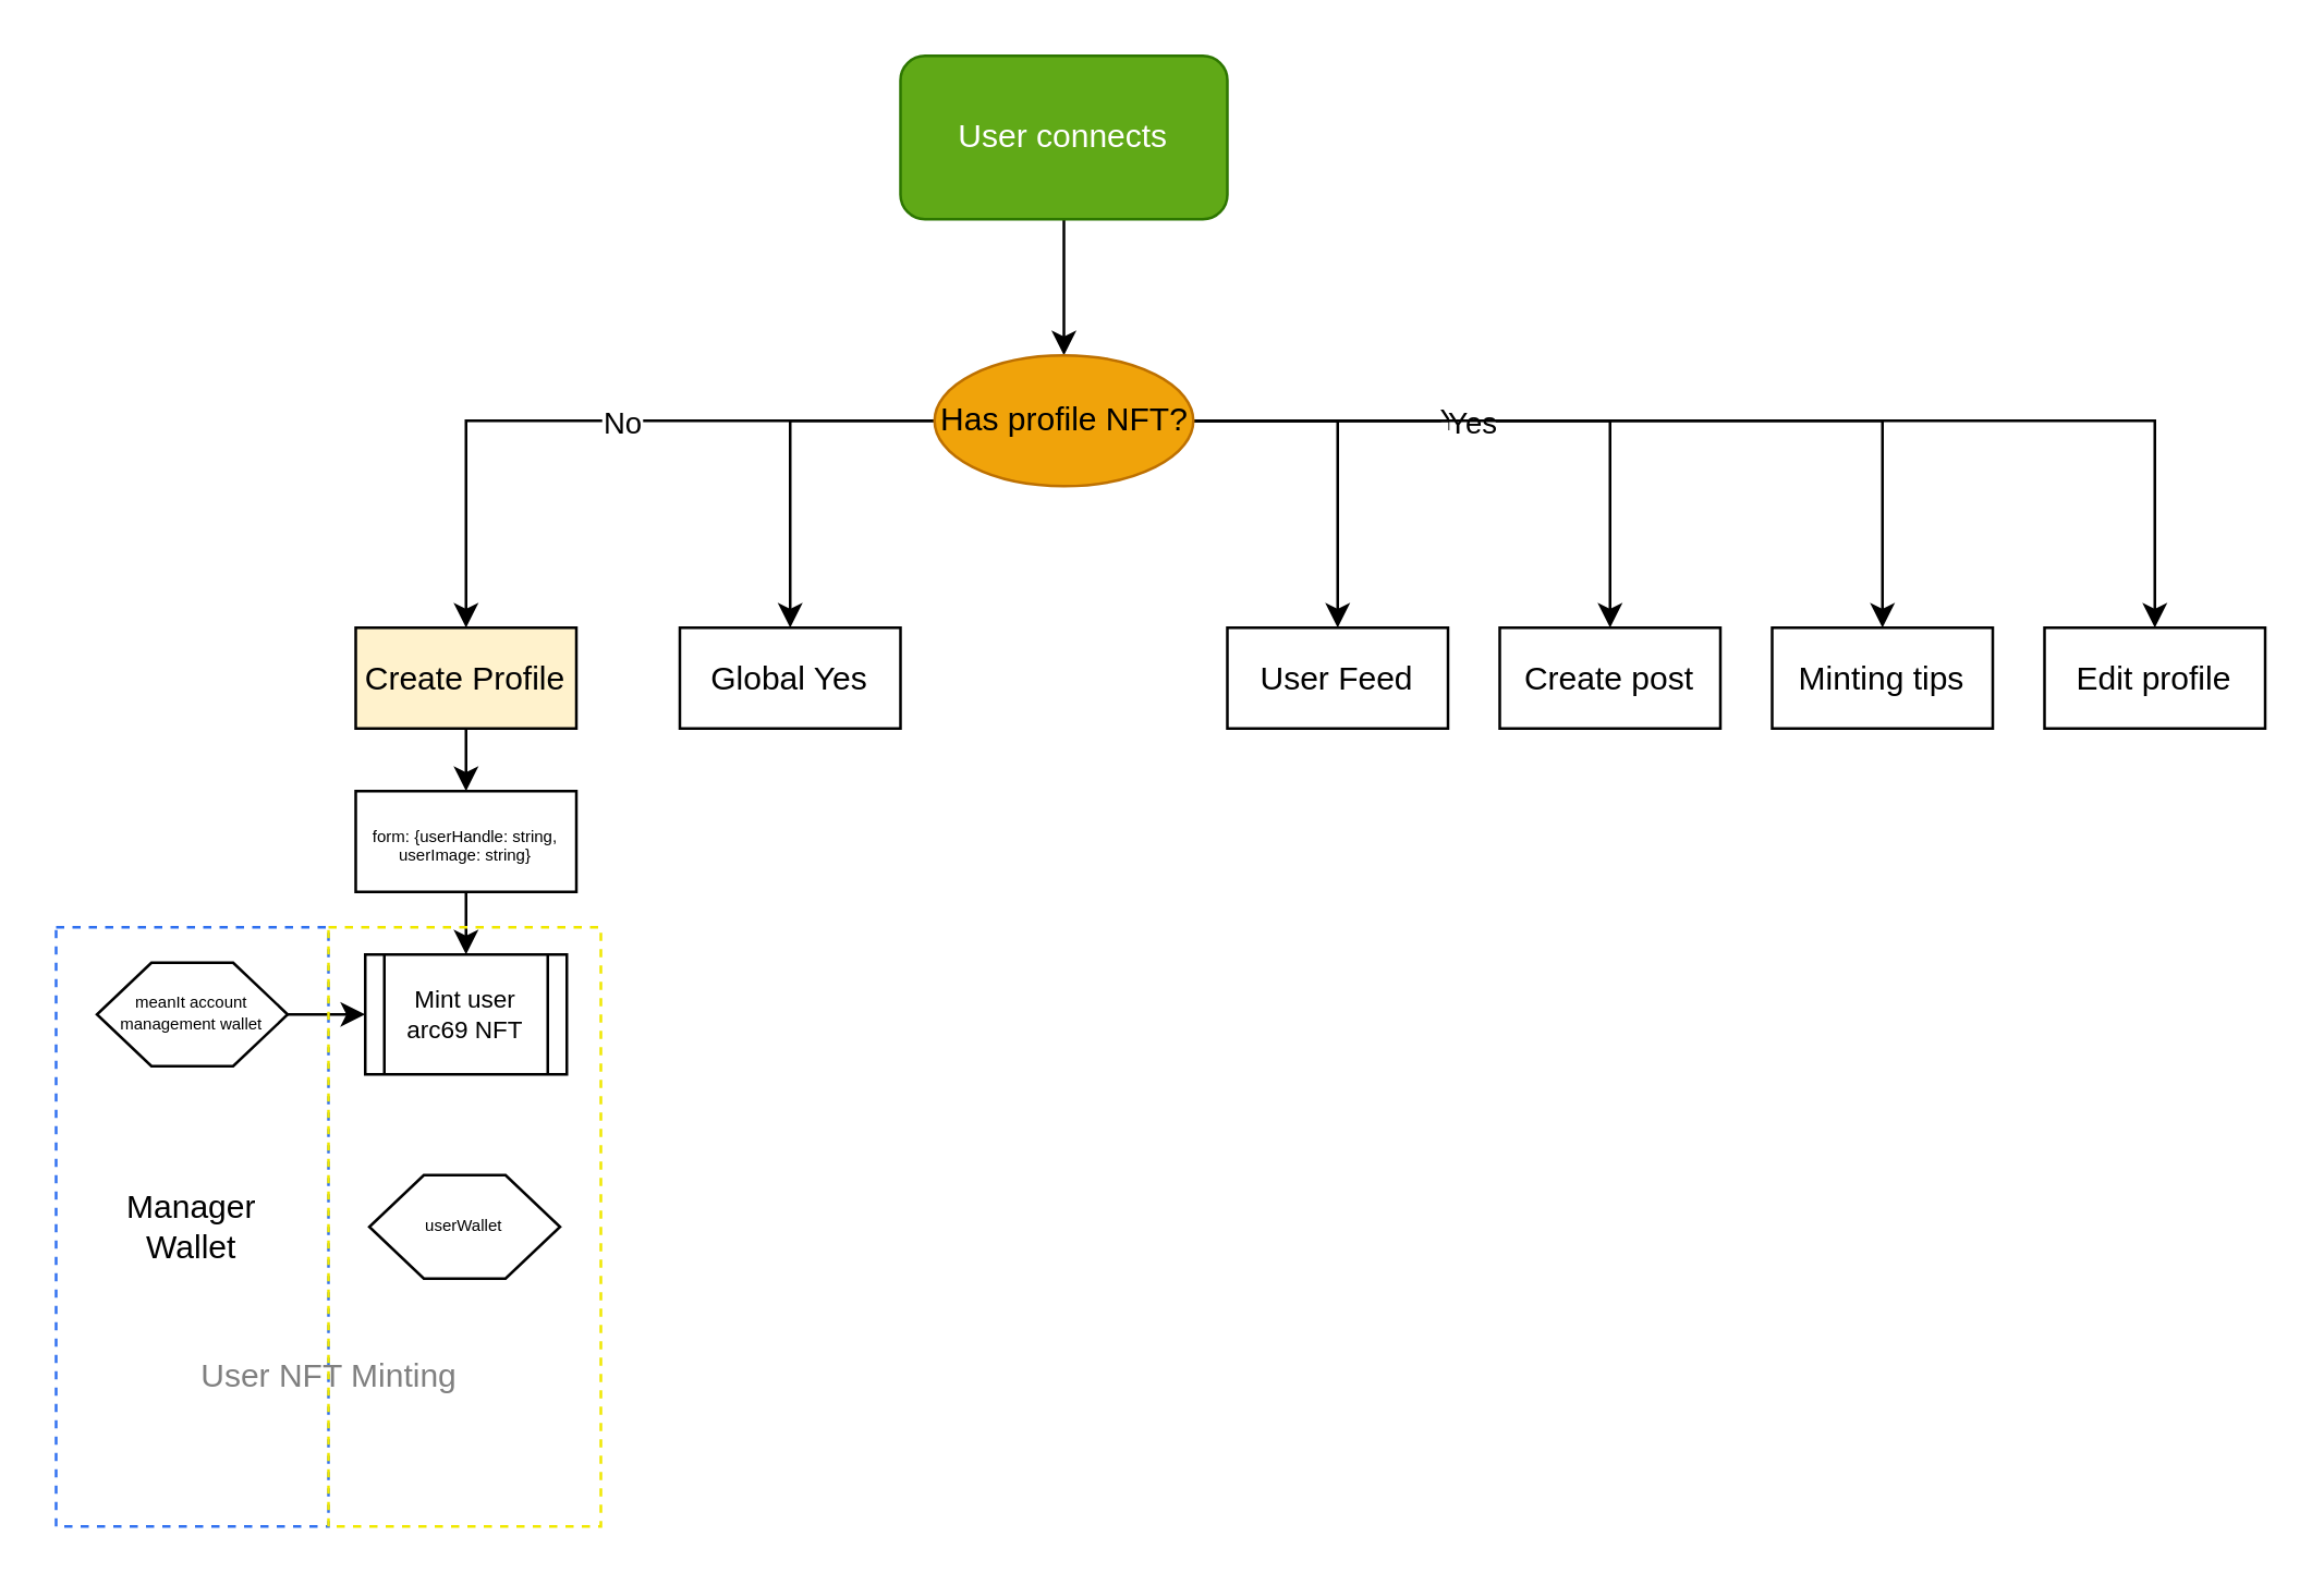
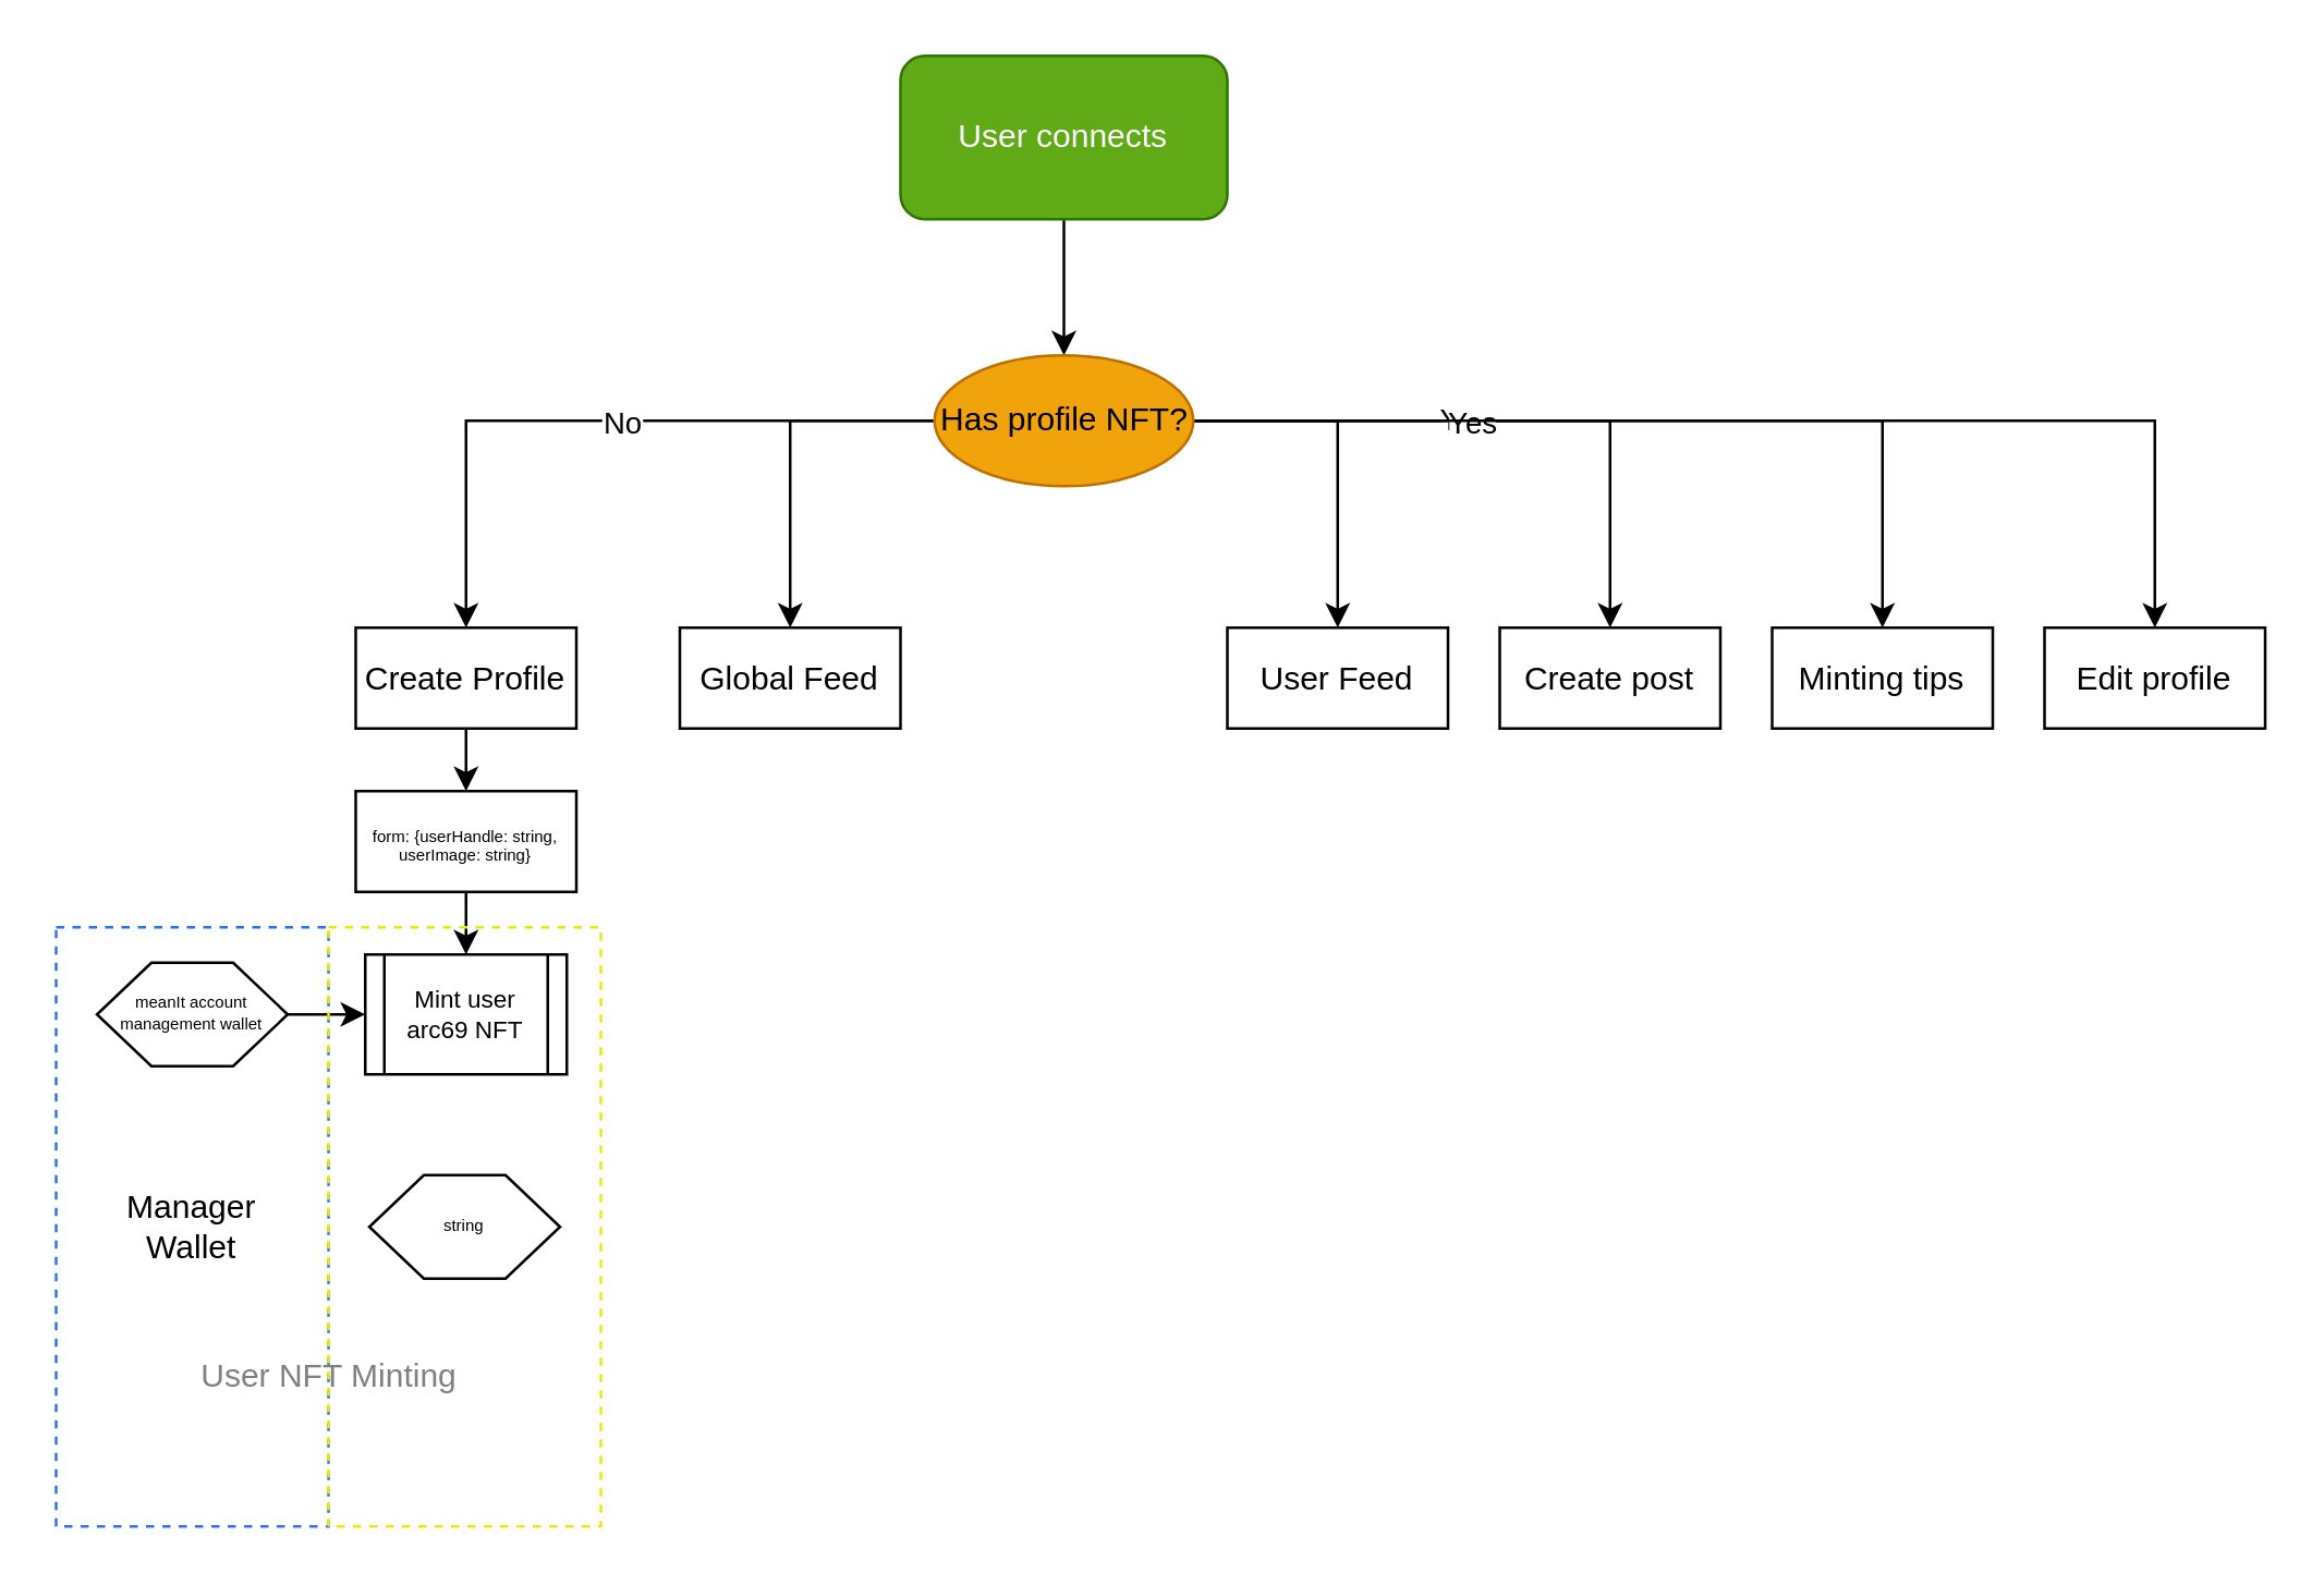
  <mxCell id="0" />
  <mxCell id="1" parent="0" />
  <mxCell id="2" style="edgeStyle=orthogonalEdgeStyle;rounded=0;orthogonalLoop=1;jettySize=auto;html=1;entryX=0.5;entryY=0;entryDx=0;entryDy=0;" edge="1" parent="1" source="3" target="14"><mxGeometry relative="1" as="geometry" /></mxCell>
  <mxCell id="3" value="User connects" style="rounded=1;whiteSpace=wrap;html=1;fillColor=#60a917;fontColor=#ffffff;strokeColor=#2D7600;" vertex="1" parent="1"><mxGeometry x="330" y="20" width="120" height="60" as="geometry" /></mxCell>
  <mxCell id="4" style="edgeStyle=orthogonalEdgeStyle;rounded=0;orthogonalLoop=1;jettySize=auto;html=1;entryX=0.5;entryY=0;entryDx=0;entryDy=0;" edge="1" parent="1" source="14" target="15"><mxGeometry relative="1" as="geometry" /></mxCell>
  <mxCell id="5" style="edgeStyle=orthogonalEdgeStyle;rounded=0;orthogonalLoop=1;jettySize=auto;html=1;entryX=0.5;entryY=0;entryDx=0;entryDy=0;" edge="1" parent="1" source="14" target="16"><mxGeometry relative="1" as="geometry" /></mxCell>
  <mxCell id="6" value="Yes" style="edgeLabel;html=1;align=center;verticalAlign=middle;resizable=0;points=[];" vertex="1" connectable="0" parent="5"><mxGeometry x="-0.134" y="1" relative="1" as="geometry"><mxPoint as="offset" /></mxGeometry></mxCell>
  <mxCell id="7" style="edgeStyle=orthogonalEdgeStyle;rounded=0;orthogonalLoop=1;jettySize=auto;html=1;entryX=0.5;entryY=0;entryDx=0;entryDy=0;" edge="1" parent="1" source="14" target="17"><mxGeometry relative="1" as="geometry" /></mxCell>
  <mxCell id="8" value="Yes" style="edgeLabel;html=1;align=center;verticalAlign=middle;resizable=0;points=[];" vertex="1" connectable="0" parent="7"><mxGeometry x="-0.379" relative="1" as="geometry"><mxPoint as="offset" /></mxGeometry></mxCell>
  <mxCell id="9" value="&lt;br&gt;" style="edgeLabel;html=1;align=center;verticalAlign=middle;resizable=0;points=[];" vertex="1" connectable="0" parent="7"><mxGeometry x="-0.488" y="2" relative="1" as="geometry"><mxPoint as="offset" /></mxGeometry></mxCell>
  <mxCell id="10" style="edgeStyle=orthogonalEdgeStyle;rounded=0;orthogonalLoop=1;jettySize=auto;html=1;entryX=0.5;entryY=0;entryDx=0;entryDy=0;" edge="1" parent="1" source="14" target="18"><mxGeometry relative="1" as="geometry" /></mxCell>
  <mxCell id="11" style="edgeStyle=orthogonalEdgeStyle;rounded=0;orthogonalLoop=1;jettySize=auto;html=1;entryX=0.5;entryY=0;entryDx=0;entryDy=0;" edge="1" parent="1" source="14" target="20"><mxGeometry relative="1" as="geometry" /></mxCell>
  <mxCell id="12" value="No" style="edgeLabel;html=1;align=center;verticalAlign=middle;resizable=0;points=[];" vertex="1" connectable="0" parent="11"><mxGeometry x="-0.074" relative="1" as="geometry"><mxPoint as="offset" /></mxGeometry></mxCell>
  <mxCell id="13" style="edgeStyle=orthogonalEdgeStyle;rounded=0;orthogonalLoop=1;jettySize=auto;html=1;entryX=0.5;entryY=0;entryDx=0;entryDy=0;" edge="1" parent="1" source="14" target="30"><mxGeometry relative="1" as="geometry" /></mxCell>
  <mxCell id="14" value="Has profile NFT?" style="ellipse;whiteSpace=wrap;html=1;fillColor=#f0a30a;fontColor=#000000;strokeColor=#BD7000;" vertex="1" parent="1"><mxGeometry x="342.5" y="130" width="95" height="48" as="geometry" /></mxCell>
  <mxCell id="15" value="User Feed" style="rounded=0;whiteSpace=wrap;html=1;" vertex="1" parent="1"><mxGeometry x="450" y="230" width="81" height="37" as="geometry" /></mxCell>
  <mxCell id="16" value="Create post" style="rounded=0;whiteSpace=wrap;html=1;" vertex="1" parent="1"><mxGeometry x="550" y="230" width="81" height="37" as="geometry" /></mxCell>
  <mxCell id="17" value="Minting tips" style="rounded=0;whiteSpace=wrap;html=1;" vertex="1" parent="1"><mxGeometry x="650" y="230" width="81" height="37" as="geometry" /></mxCell>
- <mxCell id="18" value="Global Yes" style="rounded=0;whiteSpace=wrap;html=1;" vertex="1" parent="1"><mxGeometry x="249" y="230" width="81" height="37" as="geometry" /></mxCell>
+ <mxCell id="18" value="Global Feed" style="rounded=0;whiteSpace=wrap;html=1;" vertex="1" parent="1"><mxGeometry x="249" y="230" width="81" height="37" as="geometry" /></mxCell>
  <mxCell id="19" value="" style="edgeStyle=orthogonalEdgeStyle;rounded=0;orthogonalLoop=1;jettySize=auto;html=1;" edge="1" parent="1" source="20" target="22"><mxGeometry relative="1" as="geometry" /></mxCell>
- <mxCell id="20" value="Create Profile" style="rounded=0;whiteSpace=wrap;html=1;fillColor=#fff2cc;" vertex="1" parent="1"><mxGeometry x="130" y="230" width="81" height="37" as="geometry" /></mxCell>
+ <mxCell id="20" value="Create Profile" style="rounded=0;whiteSpace=wrap;html=1;" vertex="1" parent="1"><mxGeometry x="130" y="230" width="81" height="37" as="geometry" /></mxCell>
  <mxCell id="21" style="edgeStyle=orthogonalEdgeStyle;rounded=0;orthogonalLoop=1;jettySize=auto;html=1;entryX=0.5;entryY=0;entryDx=0;entryDy=0;" edge="1" parent="1" source="22" target="24"><mxGeometry relative="1" as="geometry" /></mxCell>
  <mxCell id="22" value="&lt;p style=&quot;line-height: 40%;&quot;&gt;&lt;span style=&quot;font-size: 6px;&quot;&gt;form: {userHandle: string, userImage: string}&lt;br&gt;&lt;/span&gt;&lt;/p&gt;" style="rounded=0;whiteSpace=wrap;html=1;" vertex="1" parent="1"><mxGeometry x="130" y="290" width="81" height="37" as="geometry" /></mxCell>
  <mxCell id="23" value="Manager&lt;br&gt;Wallet" style="rounded=0;whiteSpace=wrap;html=1;fillColor=none;dashed=1;strokeColor=#3272F0;" vertex="1" parent="1"><mxGeometry x="20" y="340" width="100" height="220" as="geometry" /></mxCell>
  <mxCell id="24" value="&lt;p style=&quot;line-height: 80%;&quot;&gt;&lt;font style=&quot;font-size: 9px;&quot;&gt;Mint user arc69 NFT&lt;/font&gt;&lt;/p&gt;" style="shape=process;whiteSpace=wrap;html=1;backgroundOutline=1;" vertex="1" parent="1"><mxGeometry x="133.5" y="350" width="74" height="44" as="geometry" /></mxCell>
  <mxCell id="25" style="edgeStyle=orthogonalEdgeStyle;rounded=0;orthogonalLoop=1;jettySize=auto;html=1;entryX=0;entryY=0.5;entryDx=0;entryDy=0;" edge="1" parent="1" source="26" target="24"><mxGeometry relative="1" as="geometry" /></mxCell>
  <mxCell id="26" value="meanIt account management wallet" style="shape=hexagon;perimeter=hexagonPerimeter2;whiteSpace=wrap;html=1;fixedSize=1;fontSize=6;" vertex="1" parent="1"><mxGeometry x="35" y="353" width="70" height="38" as="geometry" /></mxCell>
  <mxCell id="27" value="" style="rounded=0;whiteSpace=wrap;html=1;fillColor=none;dashed=1;strokeColor=#F0E800;" vertex="1" parent="1"><mxGeometry x="120" y="340" width="100" height="220" as="geometry" /></mxCell>
- <mxCell id="28" value="userWallet" style="shape=hexagon;perimeter=hexagonPerimeter2;whiteSpace=wrap;html=1;fixedSize=1;fontSize=6;" vertex="1" parent="1"><mxGeometry x="135" y="431" width="70" height="38" as="geometry" /></mxCell>
+ <mxCell id="28" value="string" style="shape=hexagon;perimeter=hexagonPerimeter2;whiteSpace=wrap;html=1;fixedSize=1;fontSize=6;" vertex="1" parent="1"><mxGeometry x="135" y="431" width="70" height="38" as="geometry" /></mxCell>
  <mxCell id="29" value="User NFT Minting" style="text;html=1;align=center;verticalAlign=middle;resizable=0;points=[];autosize=1;strokeColor=none;fillColor=none;fontColor=#808080;" vertex="1" parent="1"><mxGeometry x="60" y="490" width="120" height="30" as="geometry" /></mxCell>
  <mxCell id="30" value="Edit profile" style="rounded=0;whiteSpace=wrap;html=1;" vertex="1" parent="1"><mxGeometry x="750" y="230" width="81" height="37" as="geometry" /></mxCell>
